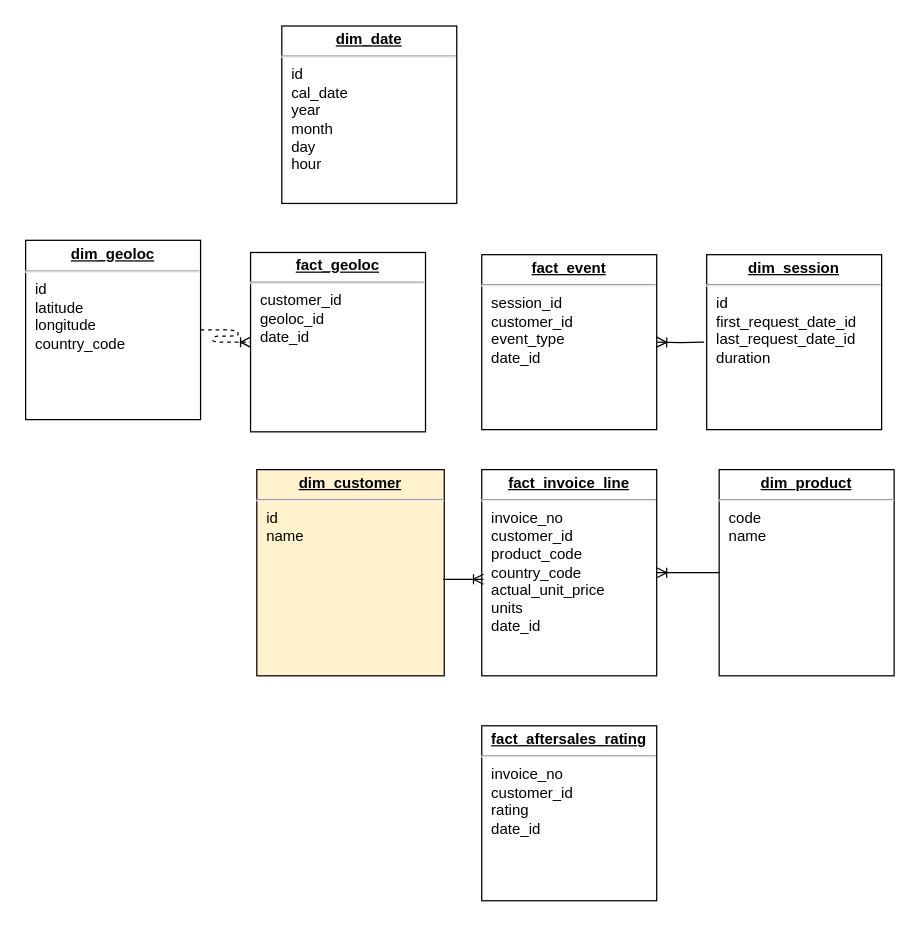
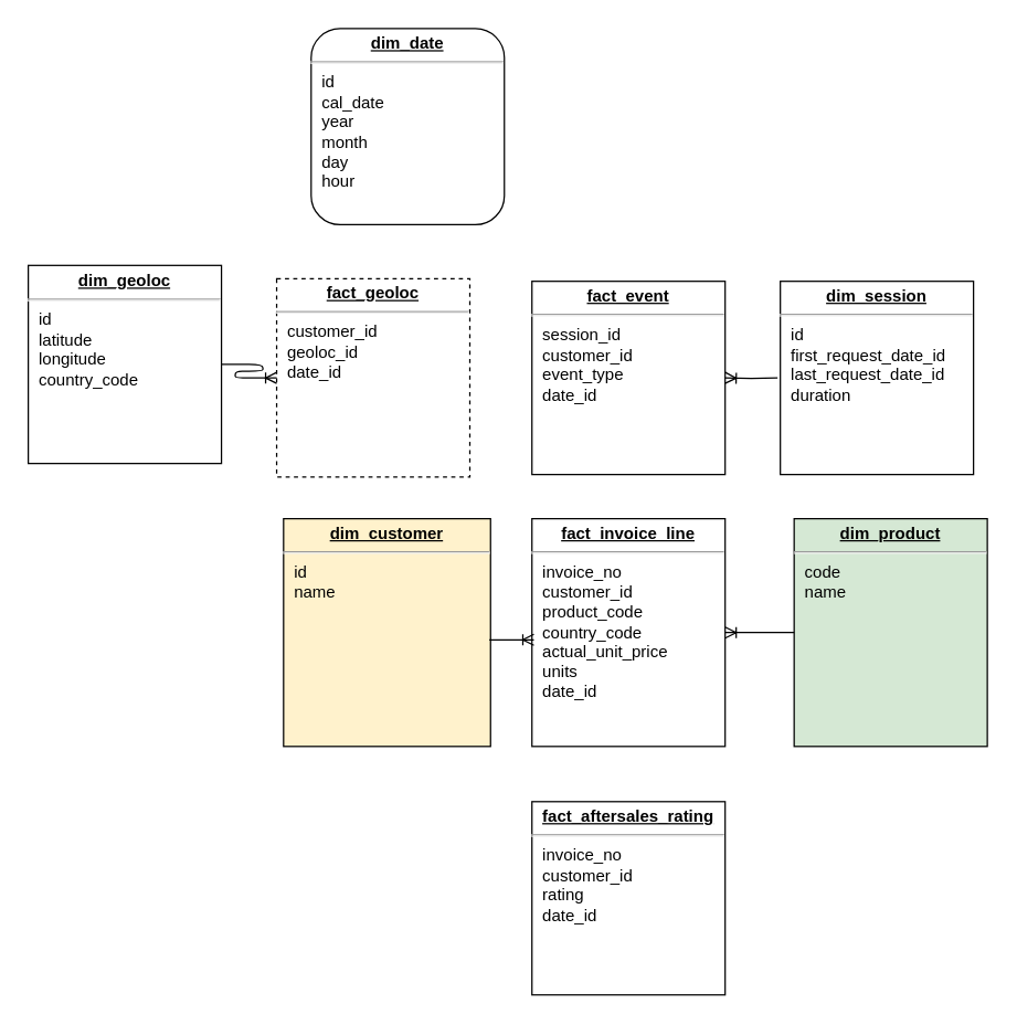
  <mxCell id="0" />
  <mxCell id="1" parent="0" />
- <mxCell id="2" value="&lt;p style=&quot;margin: 0px ; margin-top: 4px ; text-align: center ; text-decoration: underline&quot;&gt;&lt;b&gt;dim_product&lt;/b&gt;&lt;/p&gt;&lt;hr&gt;&lt;p style=&quot;margin: 0px ; margin-left: 8px&quot;&gt;code&lt;/p&gt;&lt;p style=&quot;margin: 0px ; margin-left: 8px&quot;&gt;name&lt;/p&gt;" style="verticalAlign=top;align=left;overflow=fill;fontSize=12;fontFamily=Helvetica;html=1;rounded=0;shadow=0;comic=0;labelBackgroundColor=none;strokeWidth=1" parent="1" vertex="1"><mxGeometry x="575" y="375" width="140" height="165" as="geometry" /></mxCell>
+ <mxCell id="2" value="&lt;p style=&quot;margin: 0px ; margin-top: 4px ; text-align: center ; text-decoration: underline&quot;&gt;&lt;b&gt;dim_product&lt;/b&gt;&lt;/p&gt;&lt;hr&gt;&lt;p style=&quot;margin: 0px ; margin-left: 8px&quot;&gt;code&lt;/p&gt;&lt;p style=&quot;margin: 0px ; margin-left: 8px&quot;&gt;name&lt;/p&gt;" style="verticalAlign=top;align=left;overflow=fill;fontSize=12;fontFamily=Helvetica;html=1;rounded=0;shadow=0;comic=0;labelBackgroundColor=none;strokeWidth=1;fillColor=#d5e8d4;" parent="1" vertex="1"><mxGeometry x="575" y="375" width="140" height="165" as="geometry" /></mxCell>
  <mxCell id="3" value="&lt;p style=&quot;margin: 0px ; margin-top: 4px ; text-align: center ; text-decoration: underline&quot;&gt;&lt;b&gt;fact_invoice_line&lt;/b&gt;&lt;/p&gt;&lt;hr&gt;&lt;p style=&quot;margin: 0px 0px 0px 8px&quot;&gt;&lt;span&gt;invoice_no&lt;/span&gt;&lt;br&gt;&lt;/p&gt;&lt;p style=&quot;margin: 0px 0px 0px 8px&quot;&gt;customer_id&lt;br&gt;&lt;/p&gt;&lt;p style=&quot;margin: 0px 0px 0px 8px&quot;&gt;&lt;span&gt;product_code&lt;/span&gt;&lt;br&gt;&lt;/p&gt;&lt;p style=&quot;margin: 0px 0px 0px 8px&quot;&gt;&lt;span&gt;country_code&lt;/span&gt;&lt;/p&gt;&lt;p style=&quot;margin: 0px 0px 0px 8px&quot;&gt;&lt;span&gt;actual_unit_price&lt;/span&gt;&lt;/p&gt;&lt;p style=&quot;margin: 0px 0px 0px 8px&quot;&gt;&lt;span&gt;units&lt;/span&gt;&lt;/p&gt;&lt;p style=&quot;margin: 0px 0px 0px 8px&quot;&gt;date_id&lt;br&gt;&lt;/p&gt;&lt;p style=&quot;margin: 0px ; margin-left: 8px&quot;&gt;&lt;br&gt;&lt;/p&gt;" style="verticalAlign=top;align=left;overflow=fill;fontSize=12;fontFamily=Helvetica;html=1;rounded=0;shadow=0;comic=0;labelBackgroundColor=none;strokeWidth=1" parent="1" vertex="1"><mxGeometry x="385" y="375" width="140" height="165" as="geometry" /></mxCell>
  <mxCell id="4" value="&lt;p style=&quot;margin: 0px ; margin-top: 4px ; text-align: center ; text-decoration: underline&quot;&gt;&lt;b&gt;fact_event&lt;/b&gt;&lt;/p&gt;&lt;hr&gt;&lt;p style=&quot;margin: 0px 0px 0px 8px&quot;&gt;session_id&lt;/p&gt;&lt;p style=&quot;margin: 0px 0px 0px 8px&quot;&gt;&lt;span&gt;customer_id&lt;/span&gt;&lt;/p&gt;&lt;p style=&quot;margin: 0px 0px 0px 8px&quot;&gt;event_type&lt;span&gt;&lt;br&gt;&lt;/span&gt;&lt;/p&gt;&lt;p style=&quot;margin: 0px ; margin-left: 8px&quot;&gt;date_id&lt;/p&gt;&lt;p style=&quot;margin: 0px ; margin-left: 8px&quot;&gt;&lt;br&gt;&lt;/p&gt;" style="verticalAlign=top;align=left;overflow=fill;fontSize=12;fontFamily=Helvetica;html=1;rounded=0;shadow=0;comic=0;labelBackgroundColor=none;strokeWidth=1" parent="1" vertex="1"><mxGeometry x="385" y="203" width="140" height="140" as="geometry" /></mxCell>
  <mxCell id="5" value="&lt;p style=&quot;margin: 0px ; margin-top: 4px ; text-align: center ; text-decoration: underline&quot;&gt;&lt;b&gt;dim_geoloc&lt;/b&gt;&lt;/p&gt;&lt;hr&gt;&lt;p style=&quot;margin: 0px ; margin-left: 8px&quot;&gt;id&lt;/p&gt;&lt;p style=&quot;margin: 0px ; margin-left: 8px&quot;&gt;latitude&lt;/p&gt;&lt;p style=&quot;margin: 0px ; margin-left: 8px&quot;&gt;longitude&lt;/p&gt;&lt;p style=&quot;margin: 0px ; margin-left: 8px&quot;&gt;country_code&lt;/p&gt;" style="verticalAlign=top;align=left;overflow=fill;fontSize=12;fontFamily=Helvetica;html=1;rounded=0;shadow=0;comic=0;labelBackgroundColor=none;strokeWidth=1" parent="1" vertex="1"><mxGeometry x="20" y="191.5" width="140" height="143.5" as="geometry" /></mxCell>
  <mxCell id="6" value="&lt;p style=&quot;margin: 0px ; margin-top: 4px ; text-align: center ; text-decoration: underline&quot;&gt;&lt;b&gt;dim_customer&lt;/b&gt;&lt;/p&gt;&lt;hr&gt;&lt;p style=&quot;margin: 0px ; margin-left: 8px&quot;&gt;id&lt;/p&gt;&lt;p style=&quot;margin: 0px ; margin-left: 8px&quot;&gt;name&lt;/p&gt;&lt;p style=&quot;margin: 0px ; margin-left: 8px&quot;&gt;&lt;br&gt;&lt;/p&gt;" style="verticalAlign=top;align=left;overflow=fill;fontSize=12;fontFamily=Helvetica;html=1;rounded=0;shadow=0;comic=0;labelBackgroundColor=none;strokeWidth=1;fillColor=#fff2cc;" parent="1" vertex="1"><mxGeometry x="205" y="375" width="150" height="165" as="geometry" /></mxCell>
  <mxCell id="7" value="&lt;p style=&quot;margin: 0px ; margin-top: 4px ; text-align: center ; text-decoration: underline&quot;&gt;&lt;b&gt;fact_aftersales_rating&lt;/b&gt;&lt;/p&gt;&lt;hr&gt;&lt;p style=&quot;margin: 0px 0px 0px 8px&quot;&gt;invoice_no&lt;/p&gt;&lt;p style=&quot;margin: 0px 0px 0px 8px&quot;&gt;customer_id&lt;/p&gt;&lt;p style=&quot;margin: 0px 0px 0px 8px&quot;&gt;rating&lt;/p&gt;&lt;p style=&quot;margin: 0px 0px 0px 8px&quot;&gt;date_id&lt;/p&gt;&lt;p style=&quot;margin: 0px 0px 0px 8px&quot;&gt;&lt;span&gt;&lt;br&gt;&lt;/span&gt;&lt;/p&gt;&lt;p style=&quot;margin: 0px ; margin-left: 8px&quot;&gt;&lt;br&gt;&lt;/p&gt;&lt;p style=&quot;margin: 0px ; margin-left: 8px&quot;&gt;&lt;br&gt;&lt;/p&gt;" style="verticalAlign=top;align=left;overflow=fill;fontSize=12;fontFamily=Helvetica;html=1;rounded=0;shadow=0;comic=0;labelBackgroundColor=none;strokeWidth=1" parent="1" vertex="1"><mxGeometry x="385" y="580" width="140" height="140" as="geometry" /></mxCell>
- <mxCell id="8" value="&lt;p style=&quot;margin: 0px ; margin-top: 4px ; text-align: center ; text-decoration: underline&quot;&gt;&lt;b&gt;dim_date&lt;/b&gt;&lt;/p&gt;&lt;hr&gt;&lt;p style=&quot;margin: 0px 0px 0px 8px&quot;&gt;id&lt;/p&gt;&lt;p style=&quot;margin: 0px 0px 0px 8px&quot;&gt;cal_date&lt;/p&gt;&lt;p style=&quot;margin: 0px 0px 0px 8px&quot;&gt;year&lt;/p&gt;&lt;p style=&quot;margin: 0px 0px 0px 8px&quot;&gt;month&lt;/p&gt;&lt;p style=&quot;margin: 0px 0px 0px 8px&quot;&gt;day&lt;/p&gt;&lt;p style=&quot;margin: 0px 0px 0px 8px&quot;&gt;hour&lt;/p&gt;" style="verticalAlign=top;align=left;overflow=fill;fontSize=12;fontFamily=Helvetica;html=1;rounded=0;shadow=0;comic=0;labelBackgroundColor=none;strokeWidth=1" parent="1" vertex="1"><mxGeometry x="225" y="20" width="140" height="142" as="geometry" /></mxCell>
+ <mxCell id="8" value="&lt;p style=&quot;margin: 0px ; margin-top: 4px ; text-align: center ; text-decoration: underline&quot;&gt;&lt;b&gt;dim_date&lt;/b&gt;&lt;/p&gt;&lt;hr&gt;&lt;p style=&quot;margin: 0px 0px 0px 8px&quot;&gt;id&lt;/p&gt;&lt;p style=&quot;margin: 0px 0px 0px 8px&quot;&gt;cal_date&lt;/p&gt;&lt;p style=&quot;margin: 0px 0px 0px 8px&quot;&gt;year&lt;/p&gt;&lt;p style=&quot;margin: 0px 0px 0px 8px&quot;&gt;month&lt;/p&gt;&lt;p style=&quot;margin: 0px 0px 0px 8px&quot;&gt;day&lt;/p&gt;&lt;p style=&quot;margin: 0px 0px 0px 8px&quot;&gt;hour&lt;/p&gt;" style="verticalAlign=top;align=left;overflow=fill;fontSize=12;fontFamily=Helvetica;html=1;shadow=0;comic=0;labelBackgroundColor=none;strokeWidth=1;rounded=1;" parent="1" vertex="1"><mxGeometry x="225" y="20" width="140" height="142" as="geometry" /></mxCell>
  <mxCell id="9" value="&lt;p style=&quot;margin: 0px ; margin-top: 4px ; text-align: center ; text-decoration: underline&quot;&gt;&lt;b&gt;dim_session&lt;/b&gt;&lt;/p&gt;&lt;hr&gt;&lt;p style=&quot;margin: 0px ; margin-left: 8px&quot;&gt;id&lt;/p&gt;&lt;p style=&quot;margin: 0px ; margin-left: 8px&quot;&gt;first_request_date_id&lt;/p&gt;&lt;p style=&quot;margin: 0px ; margin-left: 8px&quot;&gt;last_request_date_id&lt;/p&gt;&lt;p style=&quot;margin: 0px ; margin-left: 8px&quot;&gt;duration&lt;/p&gt;&lt;p style=&quot;margin: 0px ; margin-left: 8px&quot;&gt;&lt;br&gt;&lt;/p&gt;" style="verticalAlign=top;align=left;overflow=fill;fontSize=12;fontFamily=Helvetica;html=1;rounded=0;shadow=0;comic=0;labelBackgroundColor=none;strokeWidth=1" parent="1" vertex="1"><mxGeometry x="565" y="203" width="140" height="140" as="geometry" /></mxCell>
- <mxCell id="10" value="&lt;p style=&quot;margin: 0px ; margin-top: 4px ; text-align: center ; text-decoration: underline&quot;&gt;&lt;b&gt;fact_geoloc&lt;/b&gt;&lt;/p&gt;&lt;hr&gt;&lt;p style=&quot;margin: 0px ; margin-left: 8px&quot;&gt;customer_id&lt;/p&gt;&lt;p style=&quot;margin: 0px ; margin-left: 8px&quot;&gt;geoloc_id&lt;/p&gt;&lt;p style=&quot;margin: 0px ; margin-left: 8px&quot;&gt;date_id&lt;/p&gt;" style="verticalAlign=top;align=left;overflow=fill;fontSize=12;fontFamily=Helvetica;html=1;rounded=0;shadow=0;comic=0;labelBackgroundColor=none;strokeWidth=1" parent="1" vertex="1"><mxGeometry x="200" y="201.25" width="140" height="143.5" as="geometry" /></mxCell>
+ <mxCell id="10" value="&lt;p style=&quot;margin: 0px ; margin-top: 4px ; text-align: center ; text-decoration: underline&quot;&gt;&lt;b&gt;fact_geoloc&lt;/b&gt;&lt;/p&gt;&lt;hr&gt;&lt;p style=&quot;margin: 0px ; margin-left: 8px&quot;&gt;customer_id&lt;/p&gt;&lt;p style=&quot;margin: 0px ; margin-left: 8px&quot;&gt;geoloc_id&lt;/p&gt;&lt;p style=&quot;margin: 0px ; margin-left: 8px&quot;&gt;date_id&lt;/p&gt;" style="verticalAlign=top;align=left;overflow=fill;fontSize=12;fontFamily=Helvetica;html=1;rounded=0;shadow=0;comic=0;labelBackgroundColor=none;strokeWidth=1;dashed=1;" parent="1" vertex="1"><mxGeometry x="200" y="201.25" width="140" height="143.5" as="geometry" /></mxCell>
  <mxCell id="11" value="" style="edgeStyle=orthogonalEdgeStyle;fontSize=12;html=1;endArrow=ERoneToMany;entryX=0.01;entryY=0.562;entryDx=0;entryDy=0;entryPerimeter=0;exitX=0.994;exitY=0.562;exitDx=0;exitDy=0;exitPerimeter=0;" parent="1" edge="1"><mxGeometry width="100" height="100" relative="1" as="geometry"><mxPoint x="354.1" y="462.73" as="sourcePoint" /><mxPoint x="386.4" y="462.73" as="targetPoint" /></mxGeometry></mxCell>
  <mxCell id="12" value="" style="edgeStyle=orthogonalEdgeStyle;fontSize=12;html=1;endArrow=ERoneToMany;entryX=1;entryY=0.5;entryDx=0;entryDy=0;exitX=0;exitY=0.5;exitDx=0;exitDy=0;" parent="1" source="2" target="3" edge="1"><mxGeometry width="100" height="100" relative="1" as="geometry"><mxPoint x="455" y="570" as="sourcePoint" /><mxPoint x="555" y="470" as="targetPoint" /></mxGeometry></mxCell>
- <mxCell id="13" value="" style="edgeStyle=entityRelationEdgeStyle;fontSize=12;html=1;endArrow=ERoneToMany;entryX=0;entryY=0.5;entryDx=0;entryDy=0;exitX=1;exitY=0.5;exitDx=0;exitDy=0;dashed=1;" parent="1" source="5" target="10" edge="1"><mxGeometry width="100" height="100" relative="1" as="geometry"><mxPoint x="215" y="390" as="sourcePoint" /><mxPoint x="315" y="290" as="targetPoint" /></mxGeometry></mxCell>
+ <mxCell id="13" value="" style="edgeStyle=entityRelationEdgeStyle;fontSize=12;html=1;endArrow=ERoneToMany;entryX=0;entryY=0.5;entryDx=0;entryDy=0;exitX=1;exitY=0.5;exitDx=0;exitDy=0;" parent="1" source="5" target="10" edge="1"><mxGeometry width="100" height="100" relative="1" as="geometry"><mxPoint x="215" y="390" as="sourcePoint" /><mxPoint x="315" y="290" as="targetPoint" /></mxGeometry></mxCell>
  <mxCell id="14" value="" style="edgeStyle=orthogonalEdgeStyle;fontSize=12;html=1;endArrow=ERoneToMany;entryX=1;entryY=0.5;entryDx=0;entryDy=0;" parent="1" target="4" edge="1"><mxGeometry width="100" height="100" relative="1" as="geometry"><mxPoint x="563" y="273" as="sourcePoint" /><mxPoint x="425" y="420" as="targetPoint" /></mxGeometry></mxCell>
  <mxCell id="15" style="rounded=0;orthogonalLoop=1;jettySize=auto;html=1;entryX=0.5;entryY=1;entryDx=0;entryDy=0;" parent="1" source="5" target="5" edge="1"><mxGeometry relative="1" as="geometry" /></mxCell>
